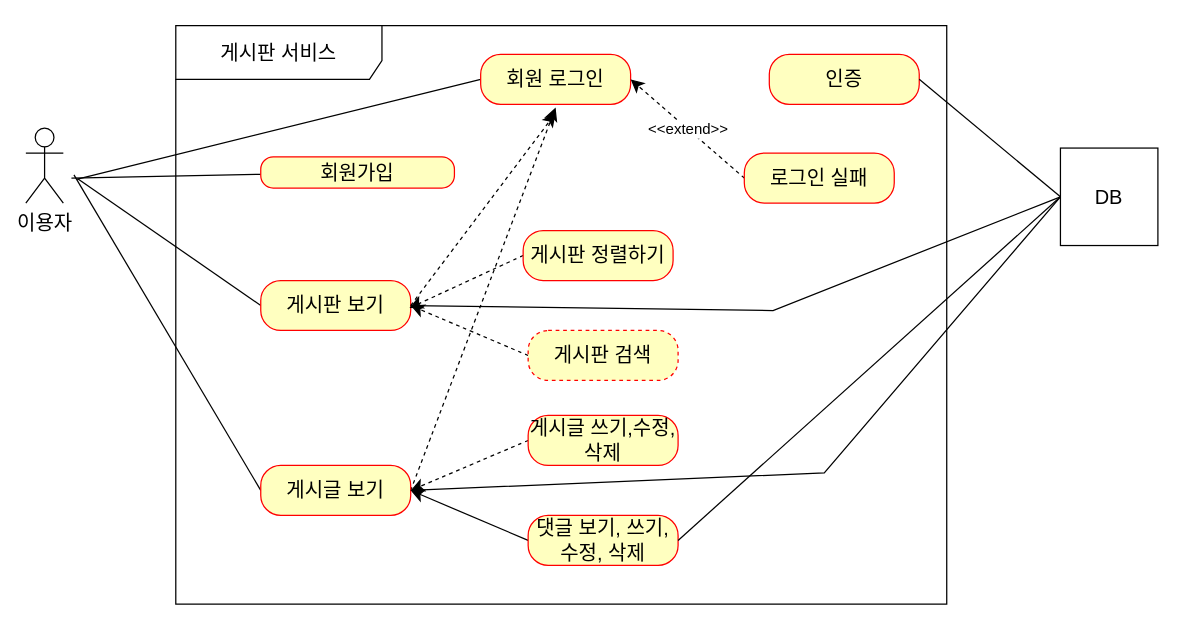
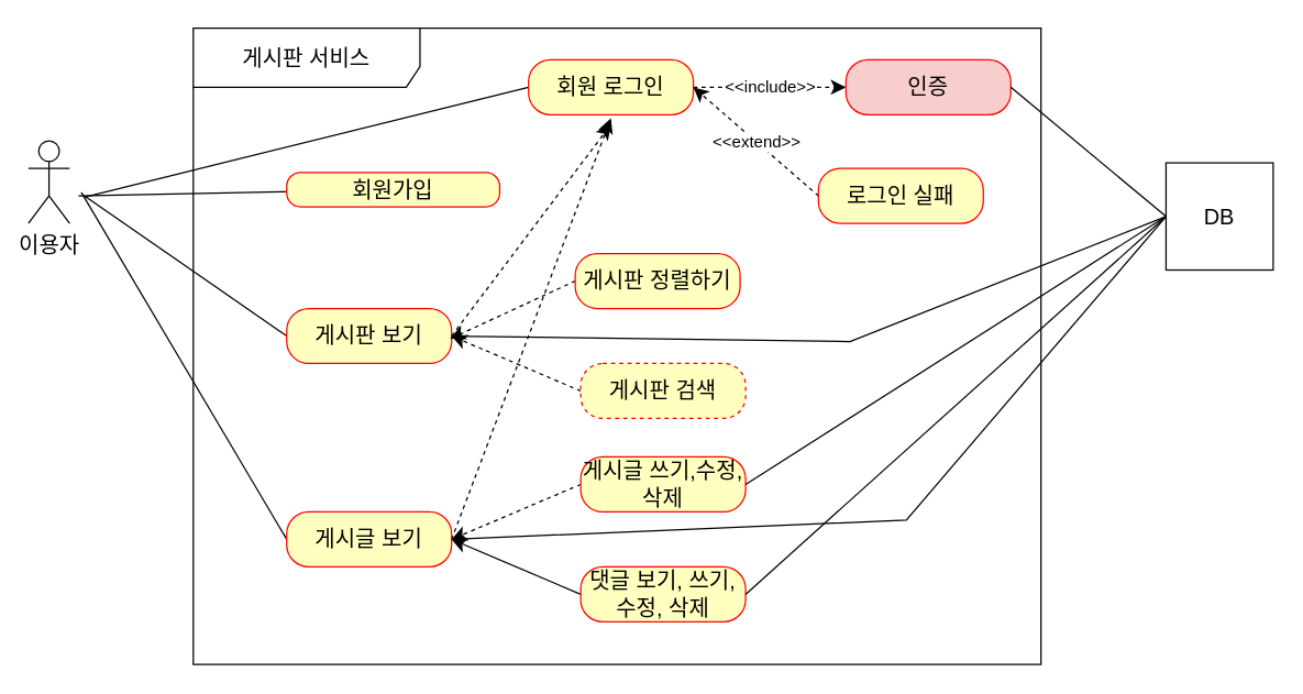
  <mxCell id="0" />
  <mxCell id="1" parent="0" />
  <mxCell id="2" value="이용자" style="shape=umlActor;verticalLabelPosition=bottom;verticalAlign=top;html=1;fontSize=16;" vertex="1" parent="1"><mxGeometry x="20" y="102" width="30" height="60" as="geometry" /></mxCell>
  <mxCell id="3" value="게시판 서비스" style="shape=umlFrame;whiteSpace=wrap;html=1;pointerEvents=0;fontSize=16;width=165;height=43;" vertex="1" parent="1"><mxGeometry x="140" y="20" width="617" height="463" as="geometry" /></mxCell>
  <mxCell id="4" style="edgeStyle=none;curved=1;rounded=0;orthogonalLoop=1;jettySize=auto;html=1;fontSize=12;startSize=8;endSize=8;endArrow=none;endFill=0;" edge="1" parent="1" source="5"><mxGeometry relative="1" as="geometry"><mxPoint x="56.5" y="142" as="targetPoint" /></mxGeometry></mxCell>
  <mxCell id="5" value="회원가입" style="rounded=1;whiteSpace=wrap;html=1;arcSize=40;fontColor=#000000;fillColor=#ffffc0;strokeColor=#ff0000;fontSize=16;" vertex="1" parent="1"><mxGeometry x="208" y="125" width="155" height="25" as="geometry" /></mxCell>
  <mxCell id="6" style="edgeStyle=none;curved=1;rounded=0;orthogonalLoop=1;jettySize=auto;html=1;exitX=0;exitY=0.5;exitDx=0;exitDy=0;fontSize=12;startSize=8;endSize=8;endArrow=none;endFill=0;" edge="1" parent="1" source="7"><mxGeometry relative="1" as="geometry"><mxPoint x="61.5" y="142.5" as="targetPoint" /></mxGeometry></mxCell>
  <mxCell id="7" value="게시판 보기" style="rounded=1;whiteSpace=wrap;html=1;arcSize=40;fontColor=#000000;fillColor=#ffffc0;strokeColor=#ff0000;fontSize=16;" vertex="1" parent="1"><mxGeometry x="208" y="224" width="120" height="40" as="geometry" /></mxCell>
  <mxCell id="8" style="edgeStyle=none;curved=1;rounded=0;orthogonalLoop=1;jettySize=auto;html=1;exitX=0;exitY=0.5;exitDx=0;exitDy=0;fontSize=12;startSize=8;endSize=8;endArrow=none;endFill=0;" edge="1" parent="1" source="10"><mxGeometry relative="1" as="geometry"><mxPoint x="60.5" y="143" as="targetPoint" /></mxGeometry></mxCell>
+ <mxCell id="9" value="&amp;lt;&amp;lt;include&amp;gt;&amp;gt;" style="edgeStyle=none;curved=1;rounded=0;orthogonalLoop=1;jettySize=auto;html=1;exitX=1;exitY=0.5;exitDx=0;exitDy=0;fontSize=12;startSize=8;endSize=8;dashed=1;" edge="1" parent="1" source="10" target="11"><mxGeometry relative="1" as="geometry" /></mxCell>
  <mxCell id="10" value="회원 로그인" style="rounded=1;whiteSpace=wrap;html=1;arcSize=40;fontColor=#000000;fillColor=#ffffc0;strokeColor=#ff0000;fontSize=16;" vertex="1" parent="1"><mxGeometry x="384" y="43" width="120" height="40" as="geometry" /></mxCell>
- <mxCell id="11" value="인증" style="rounded=1;whiteSpace=wrap;html=1;arcSize=40;fontColor=#000000;fillColor=#ffffc0;strokeColor=#ff0000;fontSize=16;" vertex="1" parent="1"><mxGeometry x="615" y="43" width="120" height="40" as="geometry" /></mxCell>
+ <mxCell id="11" value="인증" style="rounded=1;whiteSpace=wrap;html=1;arcSize=40;fontColor=#000000;fillColor=#f8cecc;strokeColor=#ff0000;fontSize=16;" vertex="1" parent="1"><mxGeometry x="615" y="43" width="120" height="40" as="geometry" /></mxCell>
  <mxCell id="12" value="&amp;lt;&amp;lt;extend&amp;gt;&amp;gt;" style="edgeStyle=none;curved=1;rounded=0;orthogonalLoop=1;jettySize=auto;html=1;exitX=0;exitY=0.5;exitDx=0;exitDy=0;entryX=1;entryY=0.5;entryDx=0;entryDy=0;fontSize=12;startSize=8;endSize=8;endArrow=classic;endFill=1;dashed=1;" edge="1" parent="1" source="13" target="10"><mxGeometry relative="1" as="geometry" /></mxCell>
  <mxCell id="13" value="로그인 실패" style="rounded=1;whiteSpace=wrap;html=1;arcSize=40;fontColor=#000000;fillColor=#ffffc0;strokeColor=#ff0000;fontSize=16;" vertex="1" parent="1"><mxGeometry x="595" y="122" width="120" height="40" as="geometry" /></mxCell>
  <mxCell id="14" style="edgeStyle=none;curved=1;rounded=0;orthogonalLoop=1;jettySize=auto;html=1;exitX=0;exitY=0.5;exitDx=0;exitDy=0;fontSize=12;startSize=8;endSize=8;dashed=1;" edge="1" parent="1" source="15"><mxGeometry relative="1" as="geometry"><mxPoint x="327" y="246" as="targetPoint" /></mxGeometry></mxCell>
  <mxCell id="15" value="게시판 정렬하기" style="rounded=1;whiteSpace=wrap;html=1;arcSize=40;fontColor=#000000;fillColor=#ffffc0;strokeColor=#ff0000;fontSize=16;" vertex="1" parent="1"><mxGeometry x="418" y="184" width="120" height="40" as="geometry" /></mxCell>
  <mxCell id="16" style="edgeStyle=none;curved=1;rounded=0;orthogonalLoop=1;jettySize=auto;html=1;exitX=0;exitY=0.5;exitDx=0;exitDy=0;entryX=1;entryY=0.5;entryDx=0;entryDy=0;fontSize=12;startSize=8;endSize=8;dashed=1;" edge="1" parent="1" source="17" target="7"><mxGeometry relative="1" as="geometry" /></mxCell>
  <mxCell id="17" value="게시판 검색" style="rounded=1;whiteSpace=wrap;html=1;arcSize=40;fontColor=#000000;fillColor=#ffffc0;strokeColor=#ff0000;fontSize=16;dashed=1;" vertex="1" parent="1"><mxGeometry x="422" y="264" width="120" height="40" as="geometry" /></mxCell>
  <mxCell id="18" style="edgeStyle=none;curved=1;rounded=0;orthogonalLoop=1;jettySize=auto;html=1;exitX=0;exitY=0.5;exitDx=0;exitDy=0;entryX=1;entryY=0.5;entryDx=0;entryDy=0;fontSize=12;startSize=8;endSize=8;dashed=1;" edge="1" parent="1" source="19" target="24"><mxGeometry relative="1" as="geometry" /></mxCell>
  <mxCell id="19" value="게시글 쓰기,수정,삭제" style="rounded=1;whiteSpace=wrap;html=1;arcSize=40;fontColor=#000000;fillColor=#ffffc0;strokeColor=#ff0000;fontSize=16;" vertex="1" parent="1"><mxGeometry x="422" y="332" width="120" height="40" as="geometry" /></mxCell>
  <mxCell id="20" style="edgeStyle=none;curved=1;rounded=0;orthogonalLoop=1;jettySize=auto;html=1;exitX=0;exitY=0.5;exitDx=0;exitDy=0;entryX=1;entryY=0.5;entryDx=0;entryDy=0;fontSize=12;startSize=8;endSize=8;dashed=0;" edge="1" parent="1" source="21" target="24"><mxGeometry relative="1" as="geometry" /></mxCell>
  <mxCell id="21" value="댓글 보기, 쓰기, 수정, 삭제" style="rounded=1;whiteSpace=wrap;html=1;arcSize=40;fontColor=#000000;fillColor=#ffffc0;strokeColor=#ff0000;fontSize=16;" vertex="1" parent="1"><mxGeometry x="422" y="412" width="120" height="40" as="geometry" /></mxCell>
  <mxCell id="22" style="edgeStyle=none;curved=1;rounded=0;orthogonalLoop=1;jettySize=auto;html=1;exitX=0;exitY=0.5;exitDx=0;exitDy=0;fontSize=12;startSize=8;endSize=8;endArrow=none;endFill=0;" edge="1" parent="1" source="24"><mxGeometry relative="1" as="geometry"><mxPoint x="58.5" y="139.5" as="targetPoint" /></mxGeometry></mxCell>
  <mxCell id="23" style="edgeStyle=none;curved=1;rounded=0;orthogonalLoop=1;jettySize=auto;html=1;exitX=1;exitY=0.5;exitDx=0;exitDy=0;fontSize=12;startSize=8;endSize=8;dashed=1;" edge="1" parent="1" source="24"><mxGeometry relative="1" as="geometry"><mxPoint x="444" y="85.5" as="targetPoint" /></mxGeometry></mxCell>
  <mxCell id="24" value="게시글 보기" style="rounded=1;whiteSpace=wrap;html=1;arcSize=40;fontColor=#000000;fillColor=#ffffc0;strokeColor=#ff0000;fontSize=16;" vertex="1" parent="1"><mxGeometry x="208" y="372" width="120" height="40" as="geometry" /></mxCell>
  <mxCell id="25" style="edgeStyle=none;curved=1;rounded=0;orthogonalLoop=1;jettySize=auto;html=1;exitX=1;exitY=0.5;exitDx=0;exitDy=0;entryX=0.5;entryY=1.175;entryDx=0;entryDy=0;entryPerimeter=0;fontSize=12;startSize=8;endSize=8;dashed=1;" edge="1" parent="1" source="7" target="10"><mxGeometry relative="1" as="geometry" /></mxCell>
  <mxCell id="26" style="edgeStyle=none;curved=1;rounded=0;orthogonalLoop=1;jettySize=auto;html=1;exitX=0;exitY=0.5;exitDx=0;exitDy=0;entryX=1;entryY=0.5;entryDx=0;entryDy=0;fontSize=12;startSize=8;endSize=8;endArrow=none;endFill=0;" edge="1" parent="1" source="31" target="11"><mxGeometry relative="1" as="geometry" /></mxCell>
  <mxCell id="27" style="edgeStyle=none;curved=0;rounded=0;orthogonalLoop=1;jettySize=auto;html=1;exitX=0;exitY=0.5;exitDx=0;exitDy=0;entryX=1;entryY=0.5;entryDx=0;entryDy=0;fontSize=12;startSize=8;endSize=8;endArrow=none;endFill=0;" edge="1" parent="1" source="31" target="7"><mxGeometry relative="1" as="geometry"><Array as="points"><mxPoint x="618" y="248" /></Array></mxGeometry></mxCell>
  <mxCell id="28" style="edgeStyle=none;curved=0;rounded=0;orthogonalLoop=1;jettySize=auto;html=1;exitX=0;exitY=0.5;exitDx=0;exitDy=0;entryX=1;entryY=0.5;entryDx=0;entryDy=0;fontSize=12;startSize=8;endSize=8;endArrow=none;endFill=0;" edge="1" parent="1" source="31" target="24"><mxGeometry relative="1" as="geometry"><Array as="points"><mxPoint x="659" y="378" /></Array></mxGeometry></mxCell>
+ <mxCell id="29" style="edgeStyle=none;curved=1;rounded=0;orthogonalLoop=1;jettySize=auto;html=1;exitX=0;exitY=0.5;exitDx=0;exitDy=0;entryX=1;entryY=0.5;entryDx=0;entryDy=0;fontSize=12;startSize=8;endSize=8;endArrow=none;endFill=0;" edge="1" parent="1" source="31" target="19"><mxGeometry relative="1" as="geometry" /></mxCell>
  <mxCell id="30" style="edgeStyle=none;curved=1;rounded=0;orthogonalLoop=1;jettySize=auto;html=1;exitX=0;exitY=0.5;exitDx=0;exitDy=0;entryX=1;entryY=0.5;entryDx=0;entryDy=0;fontSize=12;startSize=8;endSize=8;endArrow=none;endFill=0;" edge="1" parent="1" source="31" target="21"><mxGeometry relative="1" as="geometry" /></mxCell>
  <mxCell id="31" value="DB&lt;br&gt;" style="html=1;dropTarget=0;whiteSpace=wrap;fontSize=16;" vertex="1" parent="1"><mxGeometry x="848" y="118" width="78" height="78" as="geometry" /></mxCell>
  <mxCell id="32" style="edgeStyle=none;curved=1;rounded=0;orthogonalLoop=1;jettySize=auto;html=1;exitX=1;exitY=1;exitDx=0;exitDy=0;fontSize=12;startSize=8;endSize=8;" edge="1" parent="1" source="31" target="31"><mxGeometry relative="1" as="geometry" /></mxCell>
